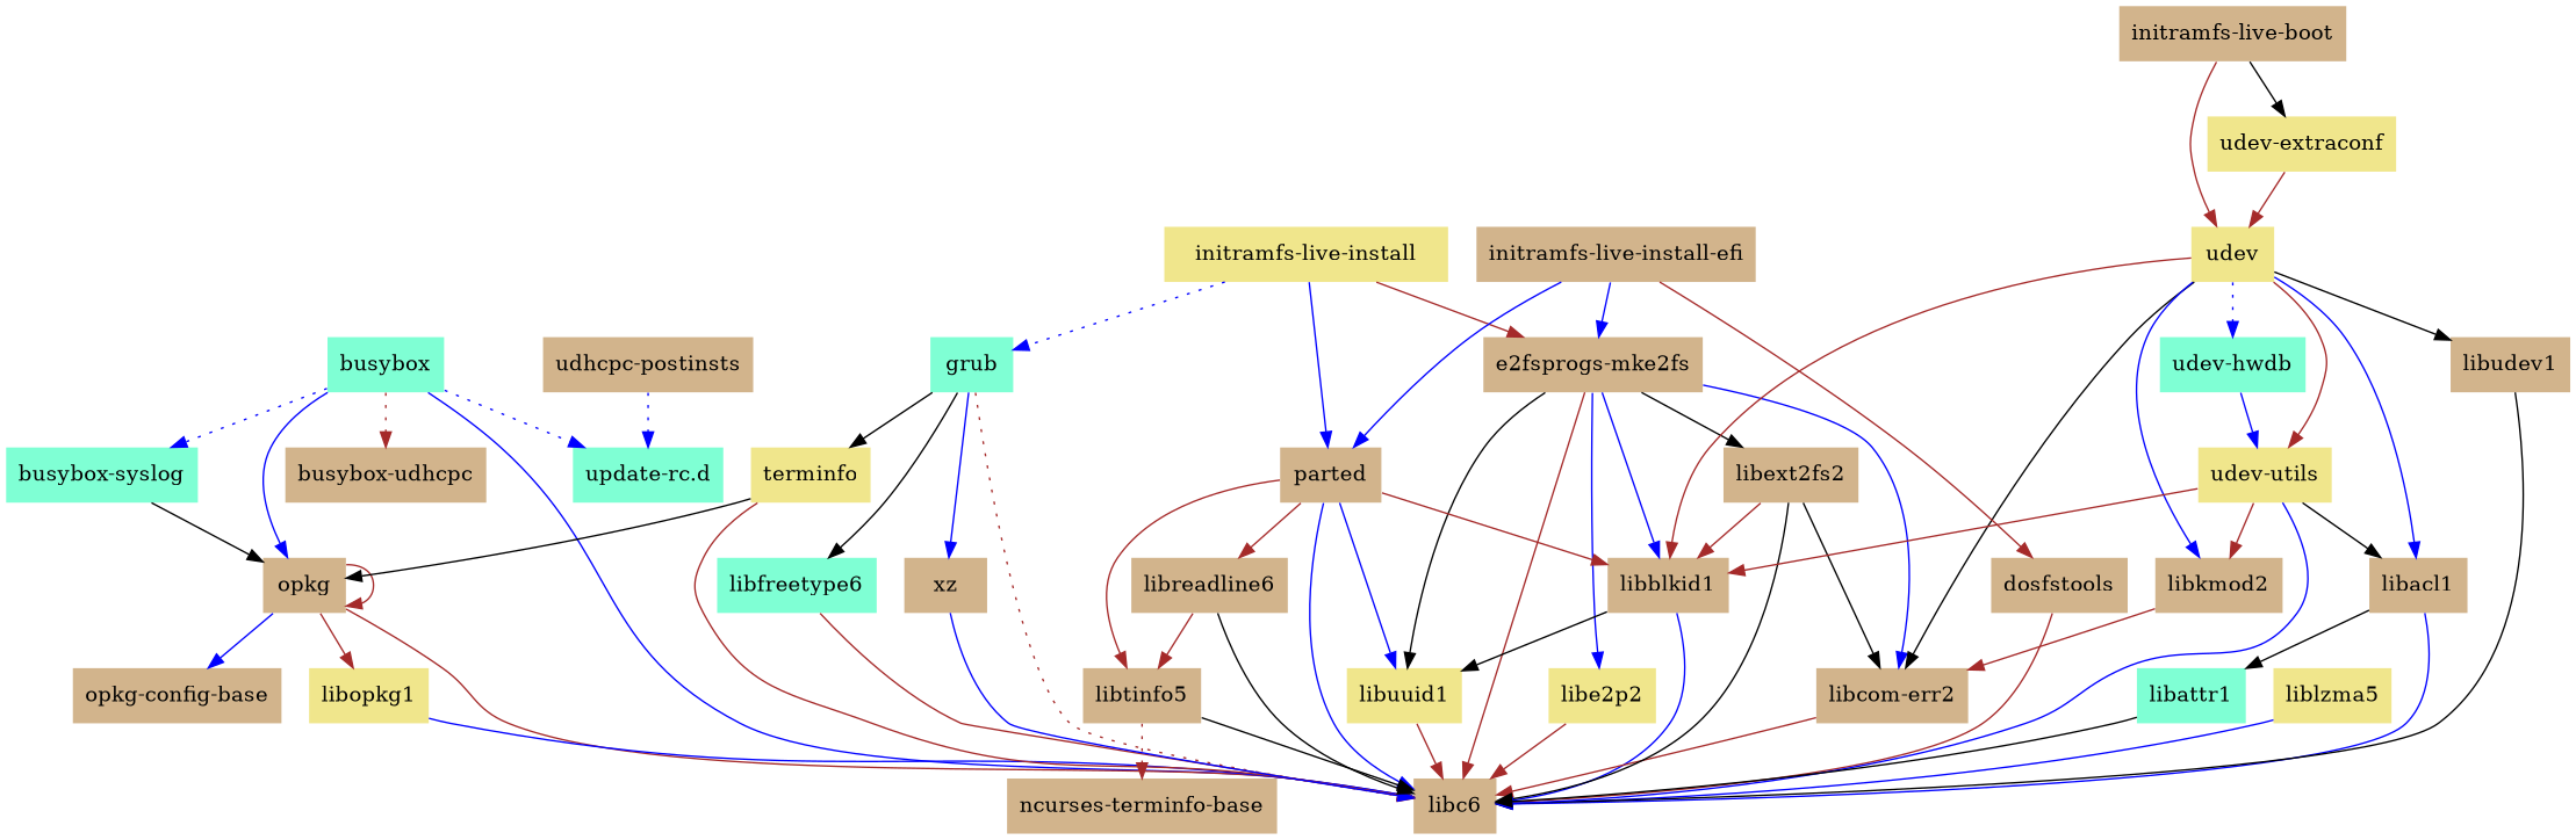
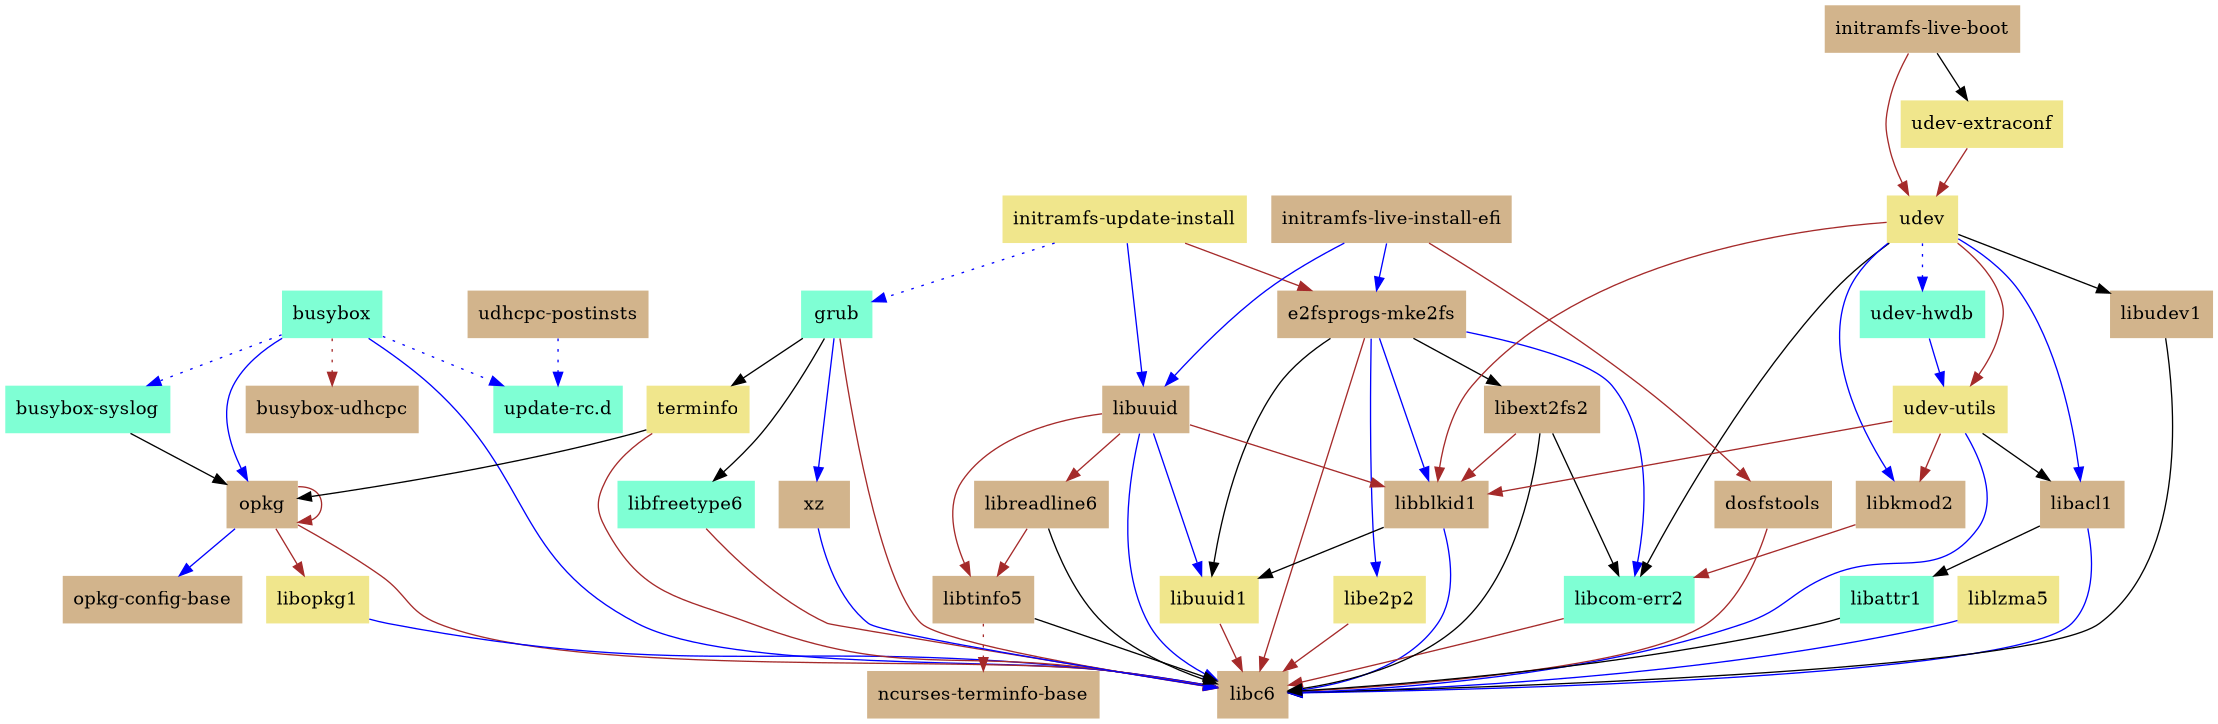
  digraph {
    node [fillcolor=tan shape=plaintext style=filled]
    edge [color=brown]
    busybox [fillcolor=aquamarine]
    "busybox-syslog" [fillcolor=aquamarine]
    "busybox-udhcpc"
    libc6
    opkg
    "update-rc.d" [fillcolor=aquamarine]
    libopkg1 [fillcolor=khaki]
    "opkg-config-base"
    n9 [fillcolor=khaki label=terminfo]
    dosfstools
    "e2fsprogs-mke2fs"
    libblkid1
-   "libcom-err2"
+   "libcom-err2" [fillcolor=aquamarine]
    libe2p2 [fillcolor=khaki]
    libext2fs2
    libuuid1 [fillcolor=khaki]
    grub [fillcolor=aquamarine]
    libfreetype6 [fillcolor=aquamarine]
    xz
    liblzma5 [fillcolor=khaki]
    udev [fillcolor=khaki]
    "initramfs-live-boot"
    "udev-extraconf" [fillcolor=khaki]
    libacl1
    libkmod2
    libudev1
    "udev-hwdb" [fillcolor=aquamarine]
    "udev-utils" [fillcolor=khaki]
    libattr1 [fillcolor=aquamarine]
-   "initramfs-live-install" [fillcolor=khaki]
-   parted
+   "initramfs-live-install" [fillcolor=khaki label="initramfs-update-install"]
+   parted [label=libuuid]
    libreadline6
    libtinfo5
    "ncurses-terminfo-base"
    "initramfs-live-install-efi"
    n36 [label="udhcpc-postinsts"]
    busybox -> "busybox-syslog" [color=blue style=dotted]
    busybox -> "busybox-udhcpc" [style=dotted]
    busybox -> libc6 [color=blue]
    busybox -> opkg [color=blue]
    busybox -> "update-rc.d" [color=blue style=dotted]
    "busybox-syslog" -> opkg [color=black]
    opkg -> libc6
    opkg -> opkg
    opkg -> libopkg1
    opkg -> "opkg-config-base" [color=blue]
    libopkg1 -> libc6 [color=blue]
    n9 -> libc6
    n9 -> opkg [color=black]
    dosfstools -> libc6
    "e2fsprogs-mke2fs" -> libc6
    "e2fsprogs-mke2fs" -> libblkid1 [color=blue]
    "e2fsprogs-mke2fs" -> "libcom-err2" [color=blue]
    "e2fsprogs-mke2fs" -> libe2p2 [color=blue]
    "e2fsprogs-mke2fs" -> libext2fs2 [color=black]
    "e2fsprogs-mke2fs" -> libuuid1 [color=black]
    libblkid1 -> libc6 [color=blue]
    libblkid1 -> libuuid1 [color=black]
    "libcom-err2" -> libc6
    libe2p2 -> libc6
    libext2fs2 -> libc6 [color=black]
    libext2fs2 -> libblkid1
    libext2fs2 -> "libcom-err2" [color=black]
    libuuid1 -> libc6
-   grub -> libc6 [style=dotted]
+   grub -> libc6
    grub -> n9 [color=black]
    grub -> libfreetype6 [color=black]
    grub -> xz [color=blue]
    libfreetype6 -> libc6
    xz -> libc6 [color=blue]
    liblzma5 -> libc6 [color=blue]
    udev -> libblkid1
    udev -> "libcom-err2" [color=black]
    udev -> libacl1 [color=blue]
    udev -> libkmod2 [color=blue]
    udev -> libudev1 [color=black]
    udev -> "udev-hwdb" [color=blue style=dotted]
    udev -> "udev-utils"
    "initramfs-live-boot" -> udev
    "initramfs-live-boot" -> "udev-extraconf" [color=black]
    "udev-extraconf" -> udev
    libacl1 -> libc6 [color=blue]
    libacl1 -> libattr1 [color=black]
    libkmod2 -> "libcom-err2"
    libudev1 -> libc6 [color=black]
    "udev-hwdb" -> "udev-utils" [color=blue]
    "udev-utils" -> libc6 [color=blue]
    "udev-utils" -> libblkid1
    "udev-utils" -> libacl1 [color=black]
    "udev-utils" -> libkmod2
    libattr1 -> libc6 [color=black]
    "initramfs-live-install" -> "e2fsprogs-mke2fs"
    "initramfs-live-install" -> grub [color=blue style=dotted]
    "initramfs-live-install" -> parted [color=blue]
    parted -> libc6 [color=blue]
    parted -> libblkid1
    parted -> libuuid1 [color=blue]
    parted -> libreadline6
    parted -> libtinfo5
    libreadline6 -> libc6 [color=black]
    libreadline6 -> libtinfo5
    libtinfo5 -> libc6 [color=black]
    libtinfo5 -> "ncurses-terminfo-base" [style=dotted]
    "initramfs-live-install-efi" -> dosfstools
    "initramfs-live-install-efi" -> "e2fsprogs-mke2fs" [color=blue]
    "initramfs-live-install-efi" -> parted [color=blue]
    n36 -> "update-rc.d" [color=blue style=dotted]
  }
